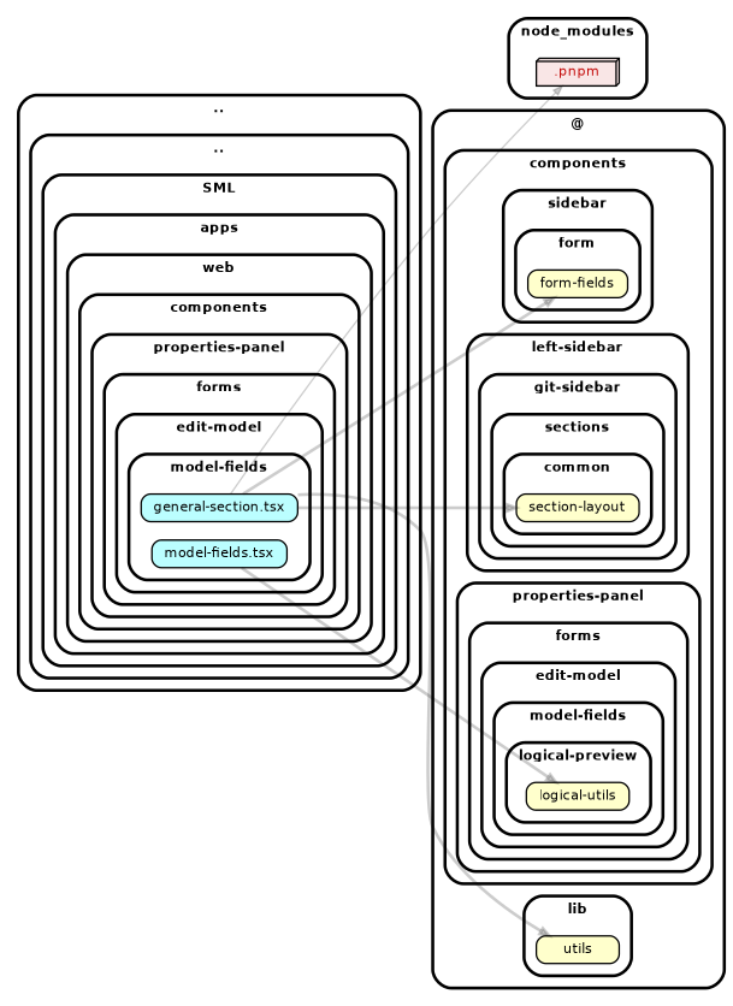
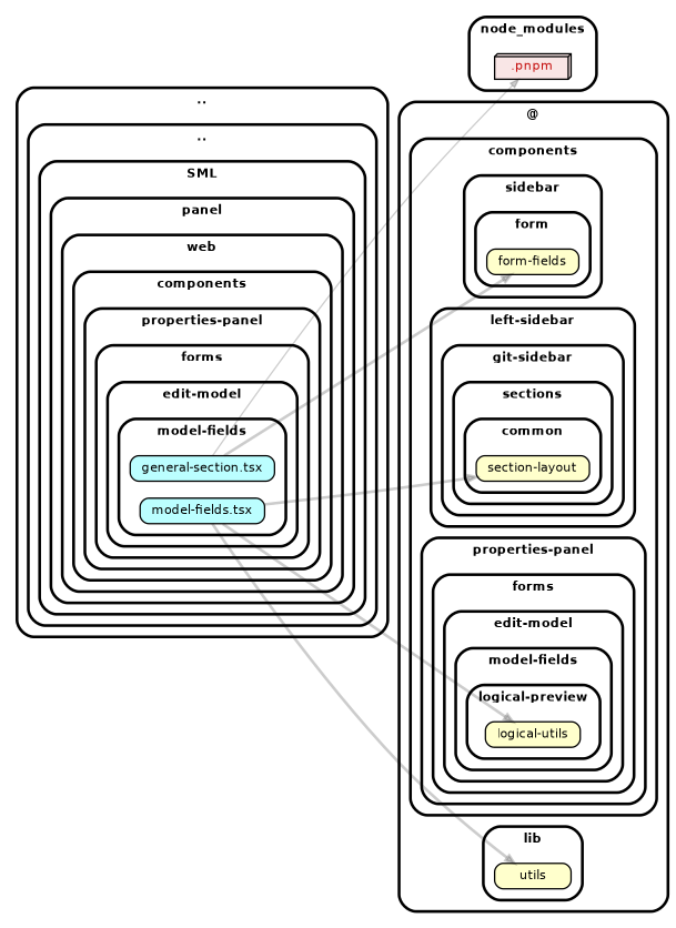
  strict digraph {
    compound=true
    fillcolor="#ffffff"
    fontname="Helvetica-bold"
    fontsize=9
    nodesep=0.16
    rankdir=LR
    ranksep=0.18
    splines=true
    style="rounded,bold,filled"
    node [color=black fillcolor="#ffffcc" fontcolor=black fontname=Helvetica fontsize=9 shape=box style="rounded, filled"]
    edge [arrowhead=normal arrowsize=0.6 color="#00000033" fontname=Helvetica fontsize=9 penwidth=2.0]
    n1 [fillcolor="#bbfeff" height=0.2 label=<general-section.tsx>]
    n2 [fillcolor="#bbfeff" height=0.2 label=<model-fields.tsx>]
    n3 [fillcolor="#c40b0a1a" fontcolor="#c40b0a" height=0.2 label=<.pnpm> shape=box3d]
    n4 [height=0.2 label=<section-layout>]
    n5 [height=0.2 label="logical-utils"]
    n6 [height=0.2 label=<form-fields>]
    n7 [height=0.2 label=<utils>]
    subgraph cluster_1 {
      label=".."
      subgraph cluster_2 {
        label=".."
        subgraph cluster_3 {
          label=SML
          subgraph cluster_4 {
-           label=apps
+           label=panel
            subgraph cluster_5 {
              label=web
              subgraph cluster_6 {
                label=components
                subgraph cluster_7 {
                  label="properties-panel"
                  subgraph cluster_8 {
                    label=forms
                    subgraph cluster_9 {
                      label="edit-model"
                      subgraph cluster_10 {
                        label="model-fields"
                        n1
                        n2
                      }
                    }
                  }
                }
              }
            }
          }
        }
      }
    }
    subgraph cluster_11 {
      label=node_modules
      n3
    }
    subgraph cluster_12 {
      label="@"
      subgraph cluster_13 {
        label=components
        subgraph cluster_14 {
          label="left-sidebar"
          subgraph cluster_15 {
            label="git-sidebar"
            subgraph cluster_16 {
              label=sections
              subgraph cluster_17 {
                label=common
                n4
              }
            }
          }
        }
        subgraph cluster_18 {
          label="properties-panel"
          subgraph cluster_19 {
            label=forms
            subgraph cluster_20 {
              label="edit-model"
              subgraph cluster_21 {
                label="model-fields"
                subgraph cluster_22 {
                  label="logical-preview"
                  n5
                }
              }
            }
          }
        }
        subgraph cluster_23 {
          label=sidebar
          subgraph cluster_24 {
            label=form
            n6
          }
        }
      }
      subgraph cluster_25 {
        label=lib
        n7
      }
    }
    n1 -> n3 [penwidth=1.0]
-   n1 -> n4
+   n2 -> n4
    n1 -> n6
    n2 -> n5
-   n1 -> n7
+   n2 -> n7
  }
